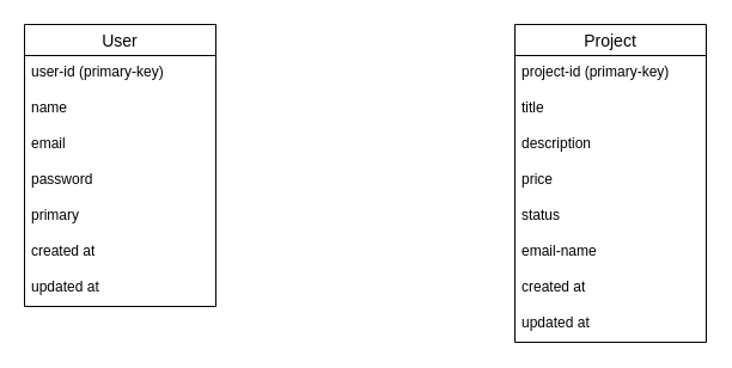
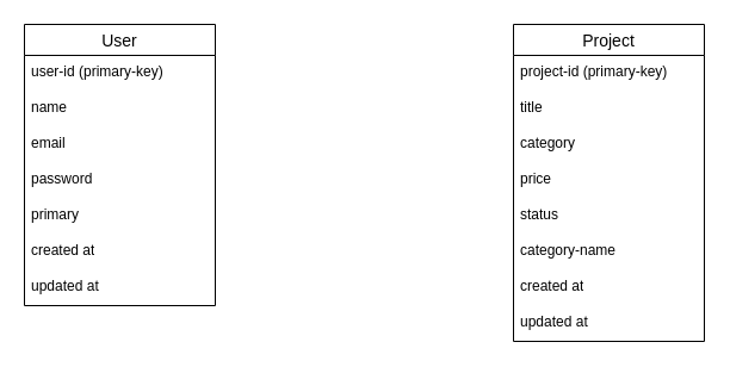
  <mxCell id="0" />
  <mxCell id="1" parent="0" />
  <mxCell id="2" value="User" style="swimlane;fontStyle=0;childLayout=stackLayout;horizontal=1;startSize=26;horizontalStack=0;resizeParent=1;resizeParentMax=0;resizeLast=0;collapsible=1;marginBottom=0;align=center;fontSize=14;" vertex="1" parent="1"><mxGeometry x="20" y="20" width="160" height="236" as="geometry" /></mxCell>
  <mxCell id="3" value="user-id (primary-key)" style="text;strokeColor=none;fillColor=none;spacingLeft=4;spacingRight=4;overflow=hidden;rotatable=0;points=[[0,0.5],[1,0.5]];portConstraint=eastwest;fontSize=12;whiteSpace=wrap;html=1;" vertex="1" parent="2"><mxGeometry y="26" width="160" height="30" as="geometry" /></mxCell>
  <mxCell id="4" value="name" style="text;strokeColor=none;fillColor=none;spacingLeft=4;spacingRight=4;overflow=hidden;rotatable=0;points=[[0,0.5],[1,0.5]];portConstraint=eastwest;fontSize=12;whiteSpace=wrap;html=1;" vertex="1" parent="2"><mxGeometry y="56" width="160" height="30" as="geometry" /></mxCell>
  <mxCell id="5" value="email" style="text;strokeColor=none;fillColor=none;spacingLeft=4;spacingRight=4;overflow=hidden;rotatable=0;points=[[0,0.5],[1,0.5]];portConstraint=eastwest;fontSize=12;whiteSpace=wrap;html=1;" vertex="1" parent="2"><mxGeometry y="86" width="160" height="30" as="geometry" /></mxCell>
  <mxCell id="6" value="password" style="text;strokeColor=none;fillColor=none;spacingLeft=4;spacingRight=4;overflow=hidden;rotatable=0;points=[[0,0.5],[1,0.5]];portConstraint=eastwest;fontSize=12;whiteSpace=wrap;html=1;" vertex="1" parent="2"><mxGeometry y="116" width="160" height="30" as="geometry" /></mxCell>
  <mxCell id="7" value="primary" style="text;strokeColor=none;fillColor=none;spacingLeft=4;spacingRight=4;overflow=hidden;rotatable=0;points=[[0,0.5],[1,0.5]];portConstraint=eastwest;fontSize=12;whiteSpace=wrap;html=1;" vertex="1" parent="2"><mxGeometry y="146" width="160" height="30" as="geometry" /></mxCell>
  <mxCell id="8" value="created at" style="text;strokeColor=none;fillColor=none;spacingLeft=4;spacingRight=4;overflow=hidden;rotatable=0;points=[[0,0.5],[1,0.5]];portConstraint=eastwest;fontSize=12;whiteSpace=wrap;html=1;" vertex="1" parent="2"><mxGeometry y="176" width="160" height="30" as="geometry" /></mxCell>
  <mxCell id="9" value="updated at" style="text;strokeColor=none;fillColor=none;spacingLeft=4;spacingRight=4;overflow=hidden;rotatable=0;points=[[0,0.5],[1,0.5]];portConstraint=eastwest;fontSize=12;whiteSpace=wrap;html=1;" vertex="1" parent="2"><mxGeometry y="206" width="160" height="30" as="geometry" /></mxCell>
  <mxCell id="10" value="Project" style="swimlane;fontStyle=0;childLayout=stackLayout;horizontal=1;startSize=26;horizontalStack=0;resizeParent=1;resizeParentMax=0;resizeLast=0;collapsible=1;marginBottom=0;align=center;fontSize=14;" vertex="1" parent="1"><mxGeometry x="430" y="20" width="160" height="266" as="geometry" /></mxCell>
  <mxCell id="11" value="project-id (primary-key)" style="text;strokeColor=none;fillColor=none;spacingLeft=4;spacingRight=4;overflow=hidden;rotatable=0;points=[[0,0.5],[1,0.5]];portConstraint=eastwest;fontSize=12;whiteSpace=wrap;html=1;" vertex="1" parent="10"><mxGeometry y="26" width="160" height="30" as="geometry" /></mxCell>
  <mxCell id="12" value="title" style="text;strokeColor=none;fillColor=none;spacingLeft=4;spacingRight=4;overflow=hidden;rotatable=0;points=[[0,0.5],[1,0.5]];portConstraint=eastwest;fontSize=12;whiteSpace=wrap;html=1;" vertex="1" parent="10"><mxGeometry y="56" width="160" height="30" as="geometry" /></mxCell>
- <mxCell id="13" value="description" style="text;strokeColor=none;fillColor=none;spacingLeft=4;spacingRight=4;overflow=hidden;rotatable=0;points=[[0,0.5],[1,0.5]];portConstraint=eastwest;fontSize=12;whiteSpace=wrap;html=1;" vertex="1" parent="10"><mxGeometry y="86" width="160" height="30" as="geometry" /></mxCell>
+ <mxCell id="13" value="category" style="text;strokeColor=none;fillColor=none;spacingLeft=4;spacingRight=4;overflow=hidden;rotatable=0;points=[[0,0.5],[1,0.5]];portConstraint=eastwest;fontSize=12;whiteSpace=wrap;html=1;" vertex="1" parent="10"><mxGeometry y="86" width="160" height="30" as="geometry" /></mxCell>
  <mxCell id="14" value="price" style="text;strokeColor=none;fillColor=none;spacingLeft=4;spacingRight=4;overflow=hidden;rotatable=0;points=[[0,0.5],[1,0.5]];portConstraint=eastwest;fontSize=12;whiteSpace=wrap;html=1;" vertex="1" parent="10"><mxGeometry y="116" width="160" height="30" as="geometry" /></mxCell>
  <mxCell id="15" value="status" style="text;strokeColor=none;fillColor=none;spacingLeft=4;spacingRight=4;overflow=hidden;rotatable=0;points=[[0,0.5],[1,0.5]];portConstraint=eastwest;fontSize=12;whiteSpace=wrap;html=1;" vertex="1" parent="10"><mxGeometry y="146" width="160" height="30" as="geometry" /></mxCell>
- <mxCell id="16" value="email-name" style="text;strokeColor=none;fillColor=none;spacingLeft=4;spacingRight=4;overflow=hidden;rotatable=0;points=[[0,0.5],[1,0.5]];portConstraint=eastwest;fontSize=12;whiteSpace=wrap;html=1;" vertex="1" parent="10"><mxGeometry y="176" width="160" height="30" as="geometry" /></mxCell>
+ <mxCell id="16" value="category-name" style="text;strokeColor=none;fillColor=none;spacingLeft=4;spacingRight=4;overflow=hidden;rotatable=0;points=[[0,0.5],[1,0.5]];portConstraint=eastwest;fontSize=12;whiteSpace=wrap;html=1;" vertex="1" parent="10"><mxGeometry y="176" width="160" height="30" as="geometry" /></mxCell>
  <mxCell id="17" value="created at" style="text;strokeColor=none;fillColor=none;spacingLeft=4;spacingRight=4;overflow=hidden;rotatable=0;points=[[0,0.5],[1,0.5]];portConstraint=eastwest;fontSize=12;whiteSpace=wrap;html=1;" vertex="1" parent="10"><mxGeometry y="206" width="160" height="30" as="geometry" /></mxCell>
  <mxCell id="18" value="updated at" style="text;strokeColor=none;fillColor=none;spacingLeft=4;spacingRight=4;overflow=hidden;rotatable=0;points=[[0,0.5],[1,0.5]];portConstraint=eastwest;fontSize=12;whiteSpace=wrap;html=1;" vertex="1" parent="10"><mxGeometry y="236" width="160" height="30" as="geometry" /></mxCell>
